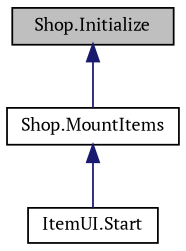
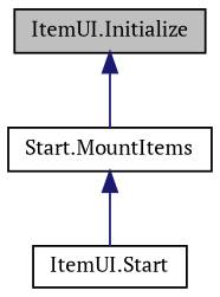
  digraph {
    fontname="PT Serif"
    rankdir=TB
    node [color=black fontname="PT Serif" fontsize=10 shape=record]
    edge [color=midnightblue dir=back fontname="PT Serif" fontsize=10 labelfontname=Helvetica labelfontsize=10 style=solid]
-   n1 [fillcolor=grey75 fontcolor=black height=0.2 label="Shop.Initialize" style=filled width=0.4]
-   n2 [height=0.2 label="Shop.MountItems" width=0.4]
+   n1 [fillcolor=grey75 fontcolor=black height=0.2 label="ItemUI.Initialize" style=filled width=0.4]
+   n2 [height=0.2 label="Start.MountItems" width=0.4]
    n3 [height=0.2 label="ItemUI.Start" width=0.4]
    n1 -> n2
    n2 -> n3
  }
